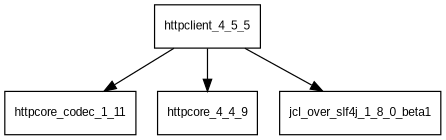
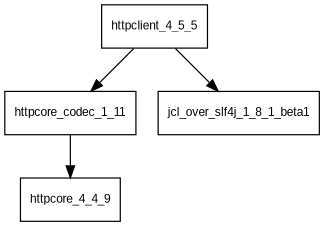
  digraph {
    fontname="Liberation Sans"
    node [fontname="Liberation Sans" fontsize=10.0 shape=box]
    edge [fontname="Liberation Sans"]
    n1 [label=httpcore_codec_1_11]
    httpclient_4_5_5
    httpcore_4_4_9
-   jcl_over_slf4j_1_8_0_beta1
+   jcl_over_slf4j_1_8_0_beta1 [label=jcl_over_slf4j_1_8_1_beta1]
    httpclient_4_5_5 -> n1
-   httpclient_4_5_5 -> httpcore_4_4_9
+   n1 -> httpcore_4_4_9
    httpclient_4_5_5 -> jcl_over_slf4j_1_8_0_beta1
  }
